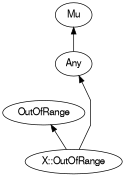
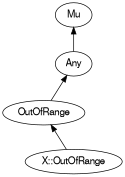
  digraph {
    rankdir=BT
    splines=polyline
    node [color="#000000" fontcolor="#000000" fontname=FreeSans]
    edge [color="#000000"]
    n1 [label=OutOfRange]
    "X::OutOfRange"
    Any
    Mu
-   "X::OutOfRange" -> Any
+   n1 -> Any
    "X::OutOfRange" -> n1
    Any -> Mu
  }
